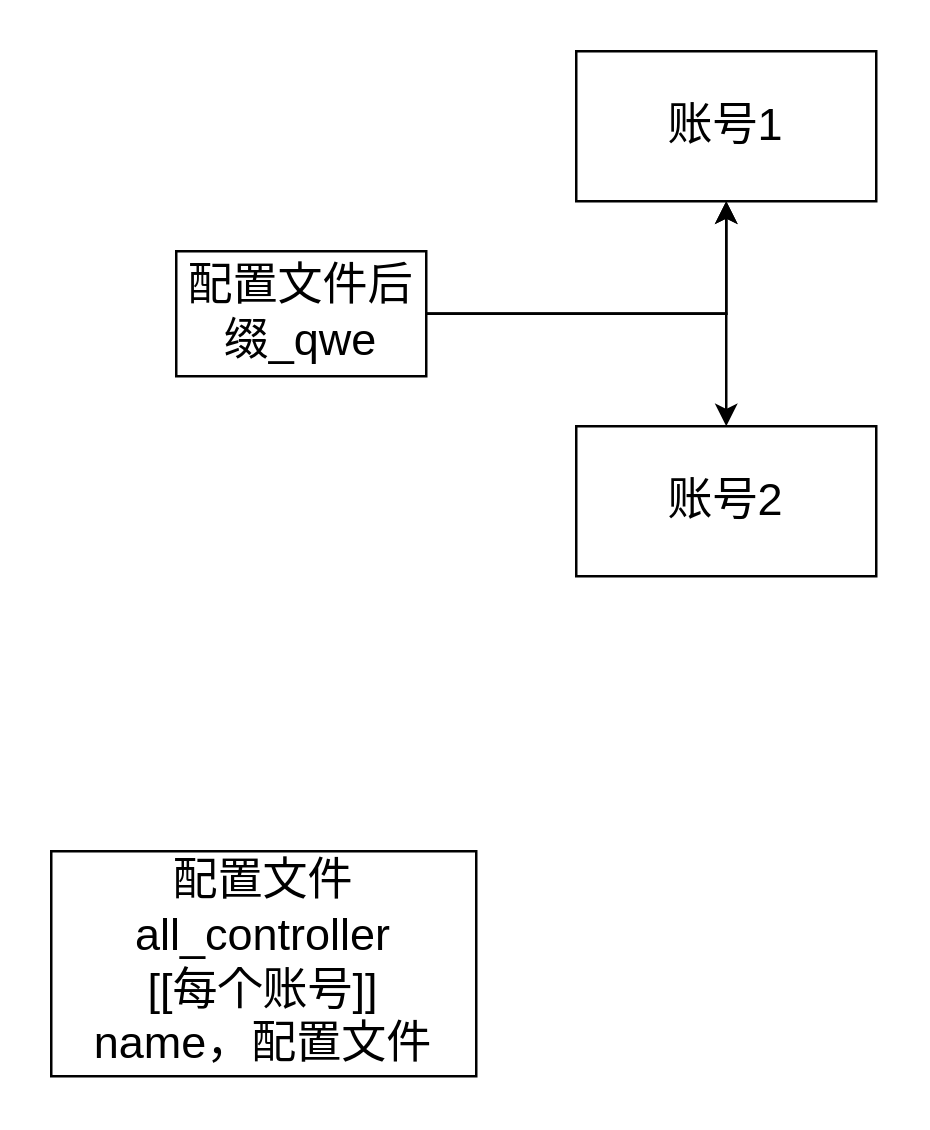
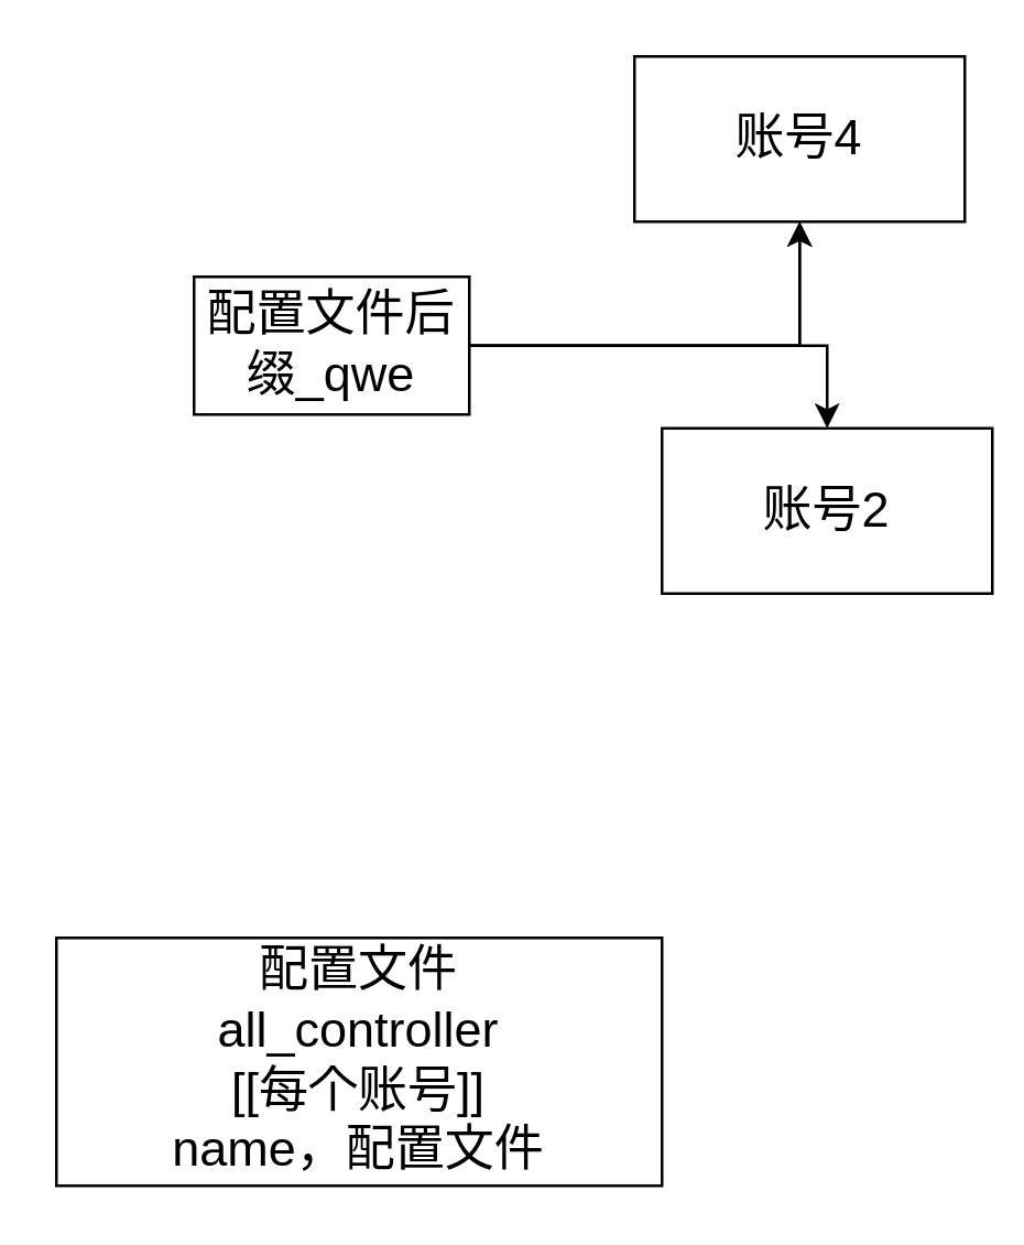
  <mxCell id="0" />
  <mxCell id="1" parent="0" />
  <mxCell id="2" value="" style="edgeStyle=orthogonalEdgeStyle;rounded=0;orthogonalLoop=1;jettySize=auto;html=1;fontSize=18;" edge="1" parent="1" source="5" target="6"><mxGeometry relative="1" as="geometry" /></mxCell>
  <mxCell id="3" value="" style="edgeStyle=orthogonalEdgeStyle;rounded=0;orthogonalLoop=1;jettySize=auto;html=1;fontSize=18;" edge="1" parent="1" source="5" target="6"><mxGeometry relative="1" as="geometry" /></mxCell>
  <mxCell id="4" style="edgeStyle=orthogonalEdgeStyle;rounded=0;orthogonalLoop=1;jettySize=auto;html=1;fontSize=18;" edge="1" parent="1" source="5" target="7"><mxGeometry relative="1" as="geometry" /></mxCell>
  <mxCell id="5" value="配置文件后缀_qwe" style="rounded=0;whiteSpace=wrap;html=1;fontSize=18;" vertex="1" parent="1"><mxGeometry x="70" y="100" width="100" height="50" as="geometry" /></mxCell>
- <mxCell id="6" value="账号1" style="whiteSpace=wrap;html=1;fontSize=18;rounded=0;" vertex="1" parent="1"><mxGeometry x="230" y="20" width="120" height="60" as="geometry" /></mxCell>
- <mxCell id="7" value="账号2" style="whiteSpace=wrap;html=1;fontSize=18;rounded=0;" vertex="1" parent="1"><mxGeometry x="230" y="170" width="120" height="60" as="geometry" /></mxCell>
- <mxCell id="8" value="&lt;div&gt;配置文件&lt;/div&gt;&lt;div&gt;all_controller&lt;/div&gt;&lt;div&gt;[[每个账号]]&lt;/div&gt;&lt;div&gt;name，配置文件&lt;/div&gt;" style="rounded=0;whiteSpace=wrap;html=1;fontSize=18;" vertex="1" parent="1"><mxGeometry x="20" y="340" width="170" height="90" as="geometry" /></mxCell>
+ <mxCell id="6" value="账号4" style="whiteSpace=wrap;html=1;fontSize=18;rounded=0;" vertex="1" parent="1"><mxGeometry x="230" y="20" width="120" height="60" as="geometry" /></mxCell>
+ <mxCell id="7" value="账号2" style="whiteSpace=wrap;html=1;fontSize=18;rounded=0;" vertex="1" parent="1"><mxGeometry x="240" y="155" width="120" height="60" as="geometry" /></mxCell>
+ <mxCell id="8" value="&lt;div&gt;配置文件&lt;/div&gt;&lt;div&gt;all_controller&lt;/div&gt;&lt;div&gt;[[每个账号]]&lt;/div&gt;&lt;div&gt;name，配置文件&lt;/div&gt;" style="rounded=0;whiteSpace=wrap;html=1;fontSize=18;" vertex="1" parent="1"><mxGeometry x="20" y="340" width="220" height="90" as="geometry" /></mxCell>
